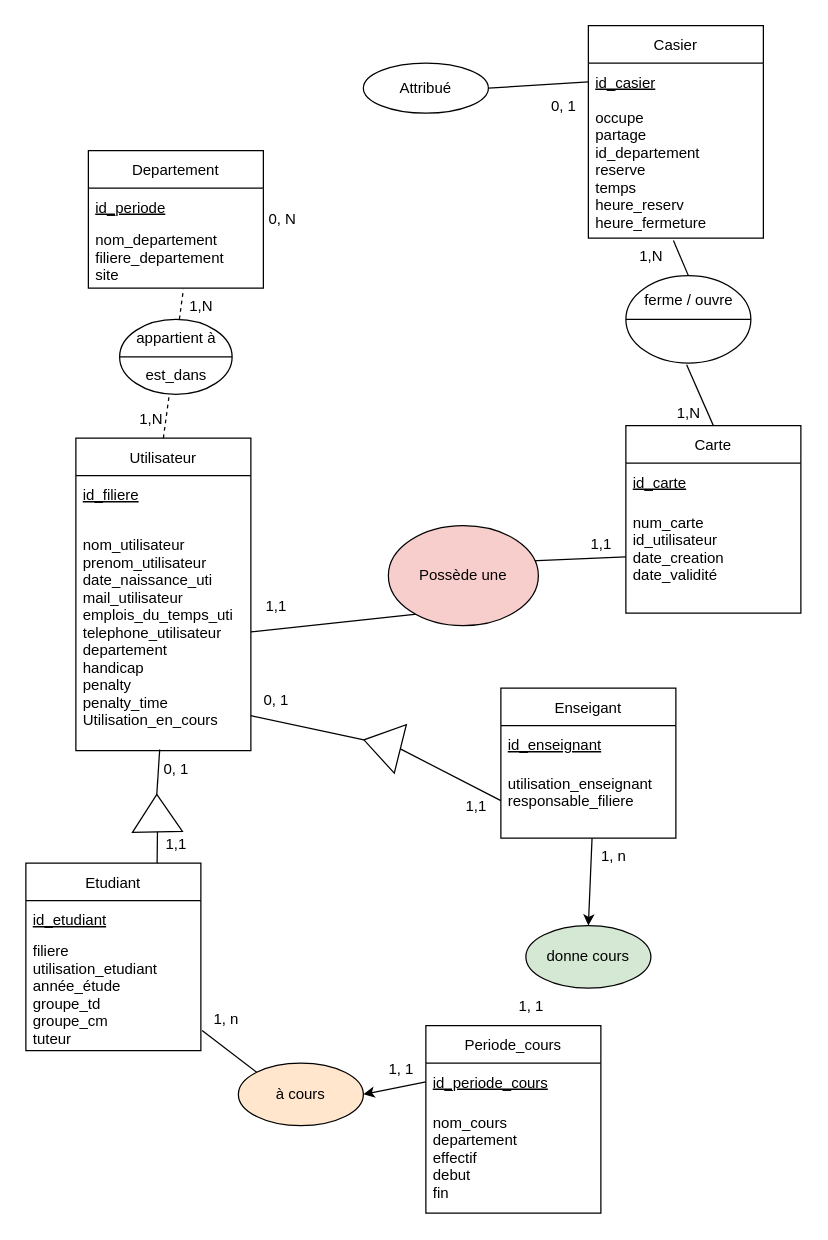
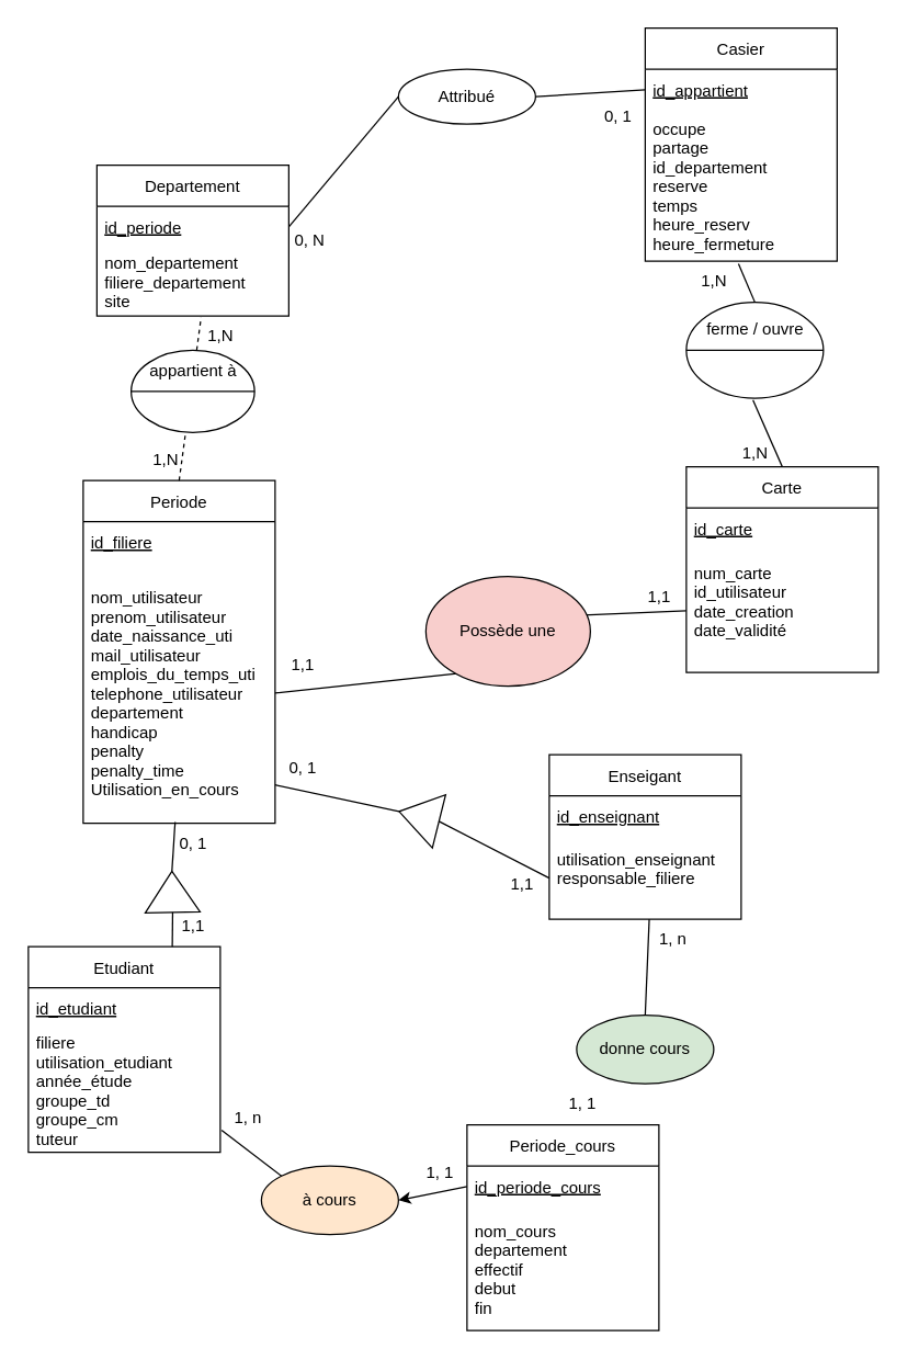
  <mxCell id="0" />
  <mxCell id="1" parent="0" />
  <mxCell id="2" value="Departement" style="swimlane;fontStyle=0;childLayout=stackLayout;horizontal=1;startSize=30;horizontalStack=0;resizeParent=1;resizeParentMax=0;resizeLast=0;collapsible=1;marginBottom=0;" parent="1" vertex="1"><mxGeometry x="70" y="120" width="140" height="110" as="geometry" /></mxCell>
  <mxCell id="3" value="id_periode" style="text;strokeColor=none;fillColor=none;align=left;verticalAlign=middle;spacingLeft=4;spacingRight=4;overflow=hidden;points=[[0,0.5],[1,0.5]];portConstraint=eastwest;rotatable=0;fontStyle=4" parent="2" vertex="1"><mxGeometry y="30" width="140" height="30" as="geometry" /></mxCell>
  <mxCell id="4" value="nom_departement&#10;filiere_departement&#10;site" style="text;strokeColor=none;fillColor=none;align=left;verticalAlign=middle;spacingLeft=4;spacingRight=4;overflow=hidden;points=[[0,0.5],[1,0.5]];portConstraint=eastwest;rotatable=0;" parent="2" vertex="1"><mxGeometry y="60" width="140" height="50" as="geometry" /></mxCell>
  <mxCell id="5" value="Casier" style="swimlane;fontStyle=0;childLayout=stackLayout;horizontal=1;startSize=30;horizontalStack=0;resizeParent=1;resizeParentMax=0;resizeLast=0;collapsible=1;marginBottom=0;" parent="1" vertex="1"><mxGeometry x="470" y="20" width="140" height="170" as="geometry" /></mxCell>
- <mxCell id="6" value="id_casier" style="text;strokeColor=none;fillColor=none;align=left;verticalAlign=middle;spacingLeft=4;spacingRight=4;overflow=hidden;points=[[0,0.5],[1,0.5]];portConstraint=eastwest;rotatable=0;fontStyle=4" parent="5" vertex="1"><mxGeometry y="30" width="140" height="30" as="geometry" /></mxCell>
+ <mxCell id="6" value="id_appartient" style="text;strokeColor=none;fillColor=none;align=left;verticalAlign=middle;spacingLeft=4;spacingRight=4;overflow=hidden;points=[[0,0.5],[1,0.5]];portConstraint=eastwest;rotatable=0;fontStyle=4" parent="5" vertex="1"><mxGeometry y="30" width="140" height="30" as="geometry" /></mxCell>
  <mxCell id="7" value="occupe&#10;partage&#10;id_departement&#10;reserve&#10;temps&#10;heure_reserv&#10;heure_fermeture" style="text;strokeColor=none;fillColor=none;align=left;verticalAlign=middle;spacingLeft=4;spacingRight=4;overflow=hidden;points=[[0,0.5],[1,0.5]];portConstraint=eastwest;rotatable=0;" parent="5" vertex="1"><mxGeometry y="60" width="140" height="110" as="geometry" /></mxCell>
  <mxCell id="8" value="Attribué" style="ellipse;whiteSpace=wrap;html=1;" parent="1" vertex="1"><mxGeometry x="290" y="50" width="100" height="40" as="geometry" /></mxCell>
  <mxCell id="9" value="" style="endArrow=none;html=1;rounded=0;entryX=0;entryY=0.5;entryDx=0;entryDy=0;exitX=1;exitY=0.5;exitDx=0;exitDy=0;" parent="1" source="8" target="6" edge="1"><mxGeometry width="50" height="50" relative="1" as="geometry"><mxPoint x="360" y="160" as="sourcePoint" /><mxPoint x="410" y="110" as="targetPoint" /></mxGeometry></mxCell>
+ <mxCell id="10" value="" style="endArrow=none;html=1;rounded=0;exitX=1;exitY=0.5;exitDx=0;exitDy=0;entryX=0;entryY=0.5;entryDx=0;entryDy=0;" parent="1" source="3" target="8" edge="1"><mxGeometry width="50" height="50" relative="1" as="geometry"><mxPoint x="220" y="70" as="sourcePoint" /><mxPoint x="410" y="110" as="targetPoint" /></mxGeometry></mxCell>
  <mxCell id="11" value="0, N" style="text;html=1;align=center;verticalAlign=middle;resizable=0;points=[];autosize=1;strokeColor=none;fillColor=none;" parent="1" vertex="1"><mxGeometry x="200" y="160" width="50" height="30" as="geometry" /></mxCell>
  <mxCell id="12" value="0, 1" style="text;html=1;align=center;verticalAlign=middle;resizable=0;points=[];autosize=1;strokeColor=none;fillColor=none;" parent="1" vertex="1"><mxGeometry x="430" y="70" width="40" height="30" as="geometry" /></mxCell>
  <mxCell id="13" value="Carte" style="swimlane;fontStyle=0;childLayout=stackLayout;horizontal=1;startSize=30;horizontalStack=0;resizeParent=1;resizeParentMax=0;resizeLast=0;collapsible=1;marginBottom=0;" parent="1" vertex="1"><mxGeometry x="500" y="340" width="140" height="150" as="geometry" /></mxCell>
  <mxCell id="14" value="id_carte" style="text;strokeColor=none;fillColor=none;align=left;verticalAlign=middle;spacingLeft=4;spacingRight=4;overflow=hidden;points=[[0,0.5],[1,0.5]];portConstraint=eastwest;rotatable=0;fontStyle=4" parent="13" vertex="1"><mxGeometry y="30" width="140" height="30" as="geometry" /></mxCell>
  <mxCell id="15" value="num_carte&#10;id_utilisateur&#10;date_creation&#10;date_validité&#10;" style="text;strokeColor=none;fillColor=none;align=left;verticalAlign=middle;spacingLeft=4;spacingRight=4;overflow=hidden;points=[[0,0.5],[1,0.5]];portConstraint=eastwest;rotatable=0;" parent="13" vertex="1"><mxGeometry y="60" width="140" height="90" as="geometry" /></mxCell>
  <mxCell id="16" value="1,N" style="text;html=1;align=center;verticalAlign=middle;resizable=0;points=[];autosize=1;strokeColor=none;fillColor=none;" parent="1" vertex="1"><mxGeometry x="500" y="190" width="40" height="30" as="geometry" /></mxCell>
  <mxCell id="17" value="1,N" style="text;html=1;align=center;verticalAlign=middle;resizable=0;points=[];autosize=1;strokeColor=none;fillColor=none;" parent="1" vertex="1"><mxGeometry x="530" y="315" width="40" height="30" as="geometry" /></mxCell>
- <mxCell id="18" value="Utilisateur" style="swimlane;fontStyle=0;childLayout=stackLayout;horizontal=1;startSize=30;horizontalStack=0;resizeParent=1;resizeParentMax=0;resizeLast=0;collapsible=1;marginBottom=0;" parent="1" vertex="1"><mxGeometry x="60" y="350" width="140" height="250" as="geometry" /></mxCell>
+ <mxCell id="18" value="Periode" style="swimlane;fontStyle=0;childLayout=stackLayout;horizontal=1;startSize=30;horizontalStack=0;resizeParent=1;resizeParentMax=0;resizeLast=0;collapsible=1;marginBottom=0;" parent="1" vertex="1"><mxGeometry x="60" y="350" width="140" height="250" as="geometry" /></mxCell>
  <mxCell id="19" value="id_filiere" style="text;strokeColor=none;fillColor=none;align=left;verticalAlign=middle;spacingLeft=4;spacingRight=4;overflow=hidden;points=[[0,0.5],[1,0.5]];portConstraint=eastwest;rotatable=0;fontStyle=4" parent="18" vertex="1"><mxGeometry y="30" width="140" height="30" as="geometry" /></mxCell>
  <mxCell id="20" value="nom_utilisateur&#10;prenom_utilisateur&#10;date_naissance_uti&#10;mail_utilisateur&#10;emplois_du_temps_uti&#10;telephone_utilisateur&#10;departement&#10;handicap&#10;penalty&#10;penalty_time&#10;Utilisation_en_cours" style="text;strokeColor=none;fillColor=none;align=left;verticalAlign=middle;spacingLeft=4;spacingRight=4;overflow=hidden;points=[[0,0.5],[1,0.5]];portConstraint=eastwest;rotatable=0;" parent="18" vertex="1"><mxGeometry y="60" width="140" height="190" as="geometry" /></mxCell>
  <mxCell id="21" value="1,N" style="text;html=1;align=center;verticalAlign=middle;resizable=0;points=[];autosize=1;strokeColor=none;fillColor=none;" parent="1" vertex="1"><mxGeometry x="140" y="230" width="40" height="30" as="geometry" /></mxCell>
  <mxCell id="22" value="1,N" style="text;html=1;align=center;verticalAlign=middle;resizable=0;points=[];autosize=1;strokeColor=none;fillColor=none;" parent="1" vertex="1"><mxGeometry x="100" y="320" width="40" height="30" as="geometry" /></mxCell>
  <mxCell id="23" value="" style="endArrow=none;html=1;rounded=0;entryX=0.543;entryY=1.02;entryDx=0;entryDy=0;entryPerimeter=0;exitX=0.5;exitY=0;exitDx=0;exitDy=0;dashed=1;" parent="1" source="18" target="4" edge="1"><mxGeometry width="50" height="50" relative="1" as="geometry"><mxPoint x="360" y="250" as="sourcePoint" /><mxPoint x="168.94" y="260" as="targetPoint" /></mxGeometry></mxCell>
  <mxCell id="24" value="Enseigant" style="swimlane;fontStyle=0;childLayout=stackLayout;horizontal=1;startSize=30;horizontalStack=0;resizeParent=1;resizeParentMax=0;resizeLast=0;collapsible=1;marginBottom=0;" parent="1" vertex="1"><mxGeometry x="400" y="550" width="140" height="120" as="geometry" /></mxCell>
  <mxCell id="25" value="id_enseignant" style="text;strokeColor=none;fillColor=none;align=left;verticalAlign=middle;spacingLeft=4;spacingRight=4;overflow=hidden;points=[[0,0.5],[1,0.5]];portConstraint=eastwest;rotatable=0;fontStyle=4" parent="24" vertex="1"><mxGeometry y="30" width="140" height="30" as="geometry" /></mxCell>
  <mxCell id="26" value="utilisation_enseignant&#10;responsable_filiere&#10;" style="text;strokeColor=none;fillColor=none;align=left;verticalAlign=middle;spacingLeft=4;spacingRight=4;overflow=hidden;points=[[0,0.5],[1,0.5]];portConstraint=eastwest;rotatable=0;" parent="24" vertex="1"><mxGeometry y="60" width="140" height="60" as="geometry" /></mxCell>
  <mxCell id="27" value="Etudiant" style="swimlane;fontStyle=0;childLayout=stackLayout;horizontal=1;startSize=30;horizontalStack=0;resizeParent=1;resizeParentMax=0;resizeLast=0;collapsible=1;marginBottom=0;" parent="1" vertex="1"><mxGeometry x="20" y="690" width="140" height="150" as="geometry" /></mxCell>
  <mxCell id="28" value="id_etudiant" style="text;strokeColor=none;fillColor=none;align=left;verticalAlign=middle;spacingLeft=4;spacingRight=4;overflow=hidden;points=[[0,0.5],[1,0.5]];portConstraint=eastwest;rotatable=0;fontStyle=4" parent="27" vertex="1"><mxGeometry y="30" width="140" height="30" as="geometry" /></mxCell>
  <mxCell id="29" value="filiere&#10;utilisation_etudiant&#10;année_étude&#10;groupe_td&#10;groupe_cm&#10;tuteur" style="text;strokeColor=none;fillColor=none;align=left;verticalAlign=middle;spacingLeft=4;spacingRight=4;overflow=hidden;points=[[0,0.5],[1,0.5]];portConstraint=eastwest;rotatable=0;" parent="27" vertex="1"><mxGeometry y="60" width="140" height="90" as="geometry" /></mxCell>
  <mxCell id="30" value="Periode_cours" style="swimlane;fontStyle=0;childLayout=stackLayout;horizontal=1;startSize=30;horizontalStack=0;resizeParent=1;resizeParentMax=0;resizeLast=0;collapsible=1;marginBottom=0;" parent="1" vertex="1"><mxGeometry x="340" y="820" width="140" height="150" as="geometry"><mxRectangle x="370" y="920" width="120" height="30" as="alternateBounds" /></mxGeometry></mxCell>
  <mxCell id="31" value="id_periode_cours" style="text;strokeColor=none;fillColor=none;align=left;verticalAlign=middle;spacingLeft=4;spacingRight=4;overflow=hidden;points=[[0,0.5],[1,0.5]];portConstraint=eastwest;rotatable=0;fontStyle=4" parent="30" vertex="1"><mxGeometry y="30" width="140" height="30" as="geometry" /></mxCell>
  <mxCell id="32" value="nom_cours&#10;departement&#10;effectif&#10;debut&#10;fin" style="text;strokeColor=none;fillColor=none;align=left;verticalAlign=middle;spacingLeft=4;spacingRight=4;overflow=hidden;points=[[0,0.5],[1,0.5]];portConstraint=eastwest;rotatable=0;" parent="30" vertex="1"><mxGeometry y="60" width="140" height="90" as="geometry" /></mxCell>
  <mxCell id="33" value="1,1" style="text;html=1;align=center;verticalAlign=middle;resizable=0;points=[];autosize=1;strokeColor=none;fillColor=none;" parent="1" vertex="1"><mxGeometry x="360" y="630" width="40" height="30" as="geometry" /></mxCell>
  <mxCell id="34" value="0, 1" style="text;html=1;align=center;verticalAlign=middle;resizable=0;points=[];autosize=1;strokeColor=none;fillColor=none;" parent="1" vertex="1"><mxGeometry x="120" y="600" width="40" height="30" as="geometry" /></mxCell>
  <mxCell id="35" value="0, 1" style="text;html=1;align=center;verticalAlign=middle;resizable=0;points=[];autosize=1;strokeColor=none;fillColor=none;" parent="1" vertex="1"><mxGeometry x="200" y="545" width="40" height="30" as="geometry" /></mxCell>
  <mxCell id="36" value="à cours" style="ellipse;whiteSpace=wrap;html=1;fillColor=#ffe6cc;" parent="1" vertex="1"><mxGeometry x="190" y="850" width="100" height="50" as="geometry" /></mxCell>
  <mxCell id="37" value="donne cours" style="ellipse;whiteSpace=wrap;html=1;fillColor=#d5e8d4;" parent="1" vertex="1"><mxGeometry x="420" y="740" width="100" height="50" as="geometry" /></mxCell>
- <mxCell id="38" value="" style="endArrow=classic;html=1;rounded=0;exitX=0.521;exitY=1;exitDx=0;exitDy=0;exitPerimeter=0;entryX=0.5;entryY=0;entryDx=0;entryDy=0;" parent="1" source="26" target="37" edge="1"><mxGeometry width="50" height="50" relative="1" as="geometry"><mxPoint x="360" y="710" as="sourcePoint" /><mxPoint x="410" y="660" as="targetPoint" /></mxGeometry></mxCell>
+ <mxCell id="38" value="" style="endArrow=none;html=1;rounded=0;exitX=0.521;exitY=1;exitDx=0;exitDy=0;exitPerimeter=0;entryX=0.5;entryY=0;entryDx=0;entryDy=0;" parent="1" source="26" target="37" edge="1"><mxGeometry width="50" height="50" relative="1" as="geometry"><mxPoint x="360" y="710" as="sourcePoint" /><mxPoint x="410" y="660" as="targetPoint" /></mxGeometry></mxCell>
  <mxCell id="39" value="" style="endArrow=classic;html=1;rounded=0;exitX=0;exitY=0.5;exitDx=0;exitDy=0;entryX=1;entryY=0.5;entryDx=0;entryDy=0;" parent="1" source="31" target="36" edge="1"><mxGeometry width="50" height="50" relative="1" as="geometry"><mxPoint x="360" y="710" as="sourcePoint" /><mxPoint x="410" y="660" as="targetPoint" /></mxGeometry></mxCell>
  <mxCell id="40" value="" style="endArrow=none;html=1;rounded=0;exitX=0;exitY=0;exitDx=0;exitDy=0;entryX=1.007;entryY=0.822;entryDx=0;entryDy=0;entryPerimeter=0;" parent="1" source="36" target="29" edge="1"><mxGeometry width="50" height="50" relative="1" as="geometry"><mxPoint x="360" y="710" as="sourcePoint" /><mxPoint x="410" y="660" as="targetPoint" /></mxGeometry></mxCell>
  <mxCell id="41" value="1, 1" style="text;html=1;align=center;verticalAlign=middle;resizable=0;points=[];autosize=1;strokeColor=none;fillColor=none;" parent="1" vertex="1"><mxGeometry x="300" y="840" width="40" height="30" as="geometry" /></mxCell>
  <mxCell id="42" value="1, 1" style="text;html=1;align=center;verticalAlign=middle;resizable=0;points=[];autosize=1;strokeColor=none;fillColor=none;" parent="1" vertex="1"><mxGeometry x="404" y="790" width="40" height="30" as="geometry" /></mxCell>
  <mxCell id="43" value="1, n" style="text;html=1;align=center;verticalAlign=middle;resizable=0;points=[];autosize=1;strokeColor=none;fillColor=none;" parent="1" vertex="1"><mxGeometry x="160" y="800" width="40" height="30" as="geometry" /></mxCell>
  <mxCell id="44" value="1, n" style="text;html=1;align=center;verticalAlign=middle;resizable=0;points=[];autosize=1;strokeColor=none;fillColor=none;" parent="1" vertex="1"><mxGeometry x="470" y="670" width="40" height="30" as="geometry" /></mxCell>
  <mxCell id="45" value="" style="endArrow=none;html=1;rounded=0;entryX=0.486;entryY=1.018;entryDx=0;entryDy=0;entryPerimeter=0;exitX=0.5;exitY=0;exitDx=0;exitDy=0;startArrow=none;" parent="1" source="61" target="7" edge="1"><mxGeometry width="50" height="50" relative="1" as="geometry"><mxPoint x="360" y="280" as="sourcePoint" /><mxPoint x="410" y="230" as="targetPoint" /></mxGeometry></mxCell>
  <mxCell id="46" value="" style="triangle;whiteSpace=wrap;html=1;rotation=-166;" parent="1" vertex="1"><mxGeometry x="290" y="575" width="30" height="40" as="geometry" /></mxCell>
  <mxCell id="47" value="" style="endArrow=none;html=1;rounded=0;exitX=1;exitY=0.853;exitDx=0;exitDy=0;exitPerimeter=0;entryX=1;entryY=0.5;entryDx=0;entryDy=0;" parent="1" source="20" target="46" edge="1"><mxGeometry width="50" height="50" relative="1" as="geometry"><mxPoint x="220" y="610" as="sourcePoint" /><mxPoint x="290" y="590" as="targetPoint" /></mxGeometry></mxCell>
  <mxCell id="48" value="" style="endArrow=none;html=1;rounded=0;exitX=0;exitY=0.5;exitDx=0;exitDy=0;entryX=0;entryY=0.5;entryDx=0;entryDy=0;" parent="1" source="26" target="46" edge="1"><mxGeometry width="50" height="50" relative="1" as="geometry"><mxPoint x="280" y="740" as="sourcePoint" /><mxPoint x="340" y="590" as="targetPoint" /></mxGeometry></mxCell>
  <mxCell id="49" value="" style="triangle;whiteSpace=wrap;html=1;rotation=-91;" parent="1" vertex="1"><mxGeometry x="110" y="630" width="30" height="40" as="geometry" /></mxCell>
  <mxCell id="50" value="" style="endArrow=none;html=1;rounded=0;entryX=0.479;entryY=0.995;entryDx=0;entryDy=0;entryPerimeter=0;exitX=1;exitY=0.5;exitDx=0;exitDy=0;" parent="1" source="49" target="20" edge="1"><mxGeometry width="50" height="50" relative="1" as="geometry"><mxPoint x="100" y="620" as="sourcePoint" /><mxPoint x="410" y="670" as="targetPoint" /></mxGeometry></mxCell>
  <mxCell id="51" value="" style="endArrow=none;html=1;rounded=0;entryX=0.75;entryY=0;entryDx=0;entryDy=0;exitX=0;exitY=0.5;exitDx=0;exitDy=0;" parent="1" source="49" target="27" edge="1"><mxGeometry width="50" height="50" relative="1" as="geometry"><mxPoint x="180" y="680" as="sourcePoint" /><mxPoint x="190" y="630" as="targetPoint" /></mxGeometry></mxCell>
  <mxCell id="52" value="1,1" style="text;html=1;align=center;verticalAlign=middle;resizable=0;points=[];autosize=1;strokeColor=none;fillColor=none;" parent="1" vertex="1"><mxGeometry x="120" y="660" width="40" height="30" as="geometry" /></mxCell>
  <mxCell id="53" value="" style="endArrow=none;html=1;rounded=0;entryX=0;entryY=0.5;entryDx=0;entryDy=0;exitX=1;exitY=0.5;exitDx=0;exitDy=0;" edge="1" parent="1" source="20" target="15"><mxGeometry width="50" height="50" relative="1" as="geometry"><mxPoint x="220" y="350" as="sourcePoint" /><mxPoint x="270" y="300" as="targetPoint" /><Array as="points"><mxPoint x="340" y="490" /><mxPoint x="380" y="450" /></Array></mxGeometry></mxCell>
  <mxCell id="54" value="Possède une" style="ellipse;whiteSpace=wrap;html=1;fillColor=#f8cecc;" vertex="1" parent="1"><mxGeometry x="310" y="420" width="120" height="80" as="geometry" /></mxCell>
  <mxCell id="55" value="1,1" style="text;html=1;align=center;verticalAlign=middle;resizable=0;points=[];autosize=1;strokeColor=none;fillColor=none;" vertex="1" parent="1"><mxGeometry x="460" y="420" width="40" height="30" as="geometry" /></mxCell>
  <mxCell id="56" value="1,1" style="text;html=1;align=center;verticalAlign=middle;resizable=0;points=[];autosize=1;strokeColor=none;fillColor=none;" vertex="1" parent="1"><mxGeometry x="200" y="470" width="40" height="30" as="geometry" /></mxCell>
  <mxCell id="57" value="" style="ellipse;whiteSpace=wrap;html=1;" vertex="1" parent="1"><mxGeometry x="95" y="255" width="90" height="60" as="geometry" /></mxCell>
  <mxCell id="58" value="" style="endArrow=none;html=1;rounded=0;exitX=0;exitY=0.5;exitDx=0;exitDy=0;entryX=1;entryY=0.5;entryDx=0;entryDy=0;" edge="1" parent="1" source="57" target="57"><mxGeometry width="50" height="50" relative="1" as="geometry"><mxPoint x="390" y="410" as="sourcePoint" /><mxPoint x="440" y="360" as="targetPoint" /></mxGeometry></mxCell>
  <mxCell id="59" value="appartient à" style="text;html=1;align=center;verticalAlign=middle;resizable=0;points=[];autosize=1;strokeColor=none;fillColor=none;" vertex="1" parent="1"><mxGeometry x="95" y="255" width="90" height="30" as="geometry" /></mxCell>
- <mxCell id="60" value="est_dans" style="text;html=1;align=center;verticalAlign=middle;resizable=0;points=[];autosize=1;strokeColor=none;fillColor=none;" vertex="1" parent="1"><mxGeometry x="105" y="285" width="70" height="30" as="geometry" /></mxCell>
  <mxCell id="61" value="" style="ellipse;whiteSpace=wrap;html=1;" vertex="1" parent="1"><mxGeometry x="500" y="220" width="100" height="70" as="geometry" /></mxCell>
  <mxCell id="62" value="" style="endArrow=none;html=1;rounded=0;entryX=0.486;entryY=1.018;entryDx=0;entryDy=0;entryPerimeter=0;exitX=0.5;exitY=0;exitDx=0;exitDy=0;" edge="1" parent="1" source="13" target="61"><mxGeometry width="50" height="50" relative="1" as="geometry"><mxPoint x="570" y="340" as="sourcePoint" /><mxPoint x="538.04" y="191.98" as="targetPoint" /></mxGeometry></mxCell>
  <mxCell id="63" value="" style="endArrow=none;html=1;rounded=0;exitX=1;exitY=0.5;exitDx=0;exitDy=0;entryX=0;entryY=0.5;entryDx=0;entryDy=0;" edge="1" parent="1" source="61" target="61"><mxGeometry width="50" height="50" relative="1" as="geometry"><mxPoint x="450" y="300" as="sourcePoint" /><mxPoint x="500" y="250" as="targetPoint" /></mxGeometry></mxCell>
  <mxCell id="64" value="ferme / ouvre" style="text;html=1;align=center;verticalAlign=middle;resizable=0;points=[];autosize=1;strokeColor=none;fillColor=none;" vertex="1" parent="1"><mxGeometry x="505" y="225" width="90" height="30" as="geometry" /></mxCell>
